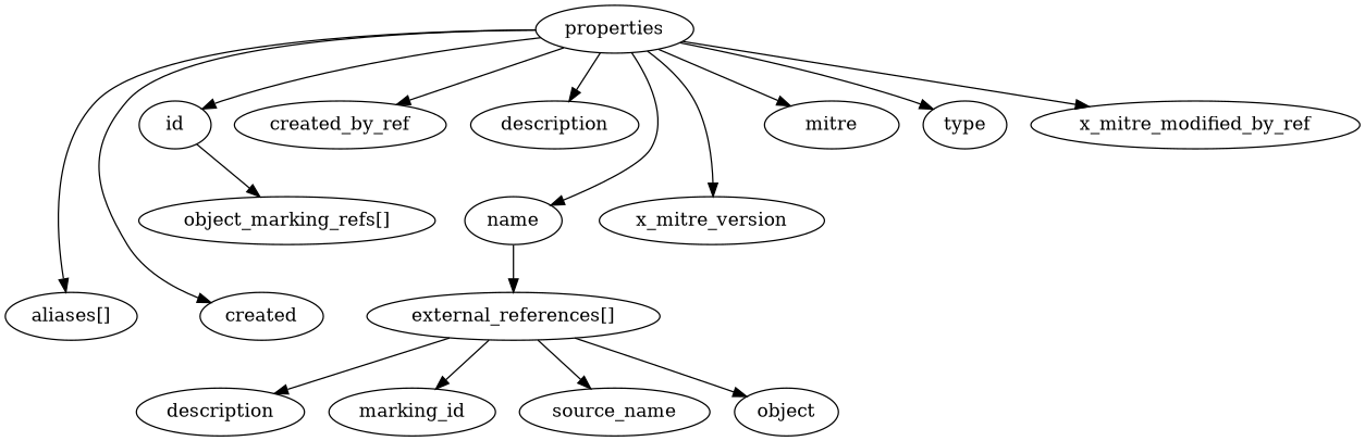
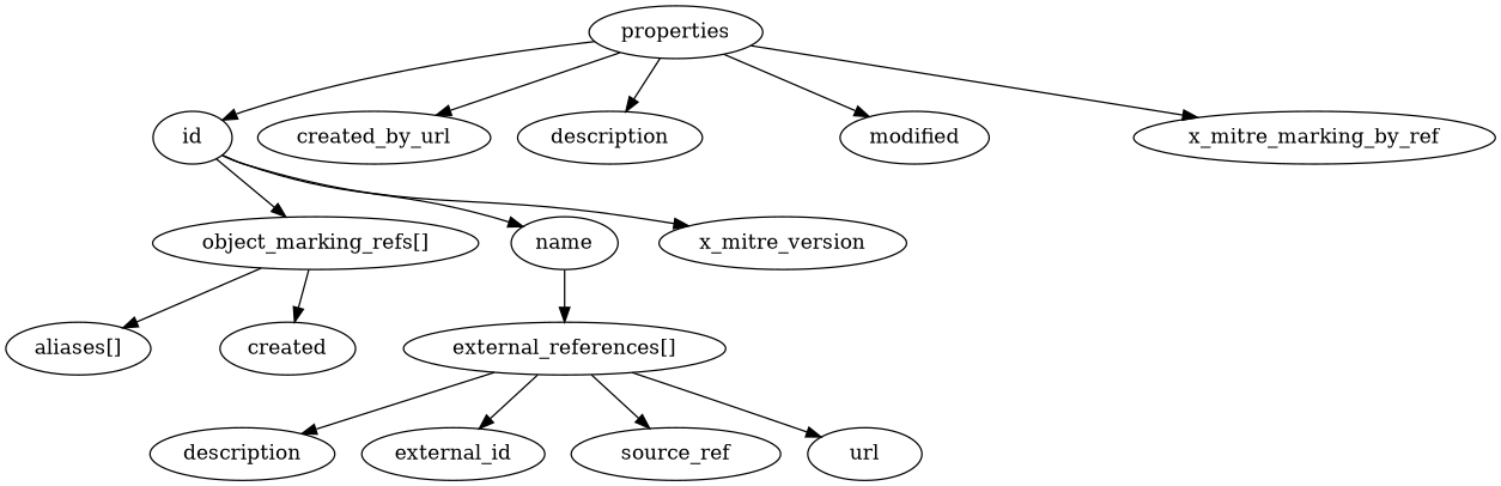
  digraph {
    rankdir=TB
    n1 [label="aliases[]"]
    n2 [label=created]
-   n3 [label=created_by_ref]
+   n3 [label=created_by_url]
    n4 [label=description]
    n5 [label="external_references[]"]
    n6 [label=description]
-   n7 [label=marking_id]
-   n8 [label=source_name]
-   n9 [label=object]
+   n7 [label=external_id]
+   n8 [label=source_ref]
+   n9 [label=url]
    n10 [label=id]
    n11 [label="object_marking_refs[]"]
-   n12 [label=mitre]
+   n12 [label=modified]
    n13 [label=name]
-   n14 [label=type]
-   n15 [label=x_mitre_modified_by_ref]
+   n15 [label=x_mitre_marking_by_ref]
    n16 [label=x_mitre_version]
    properties
    n5 -> n6
    n5 -> n7
    n5 -> n8
    n5 -> n9
    n10 -> n11
    n13 -> n5
-   properties -> n1
-   properties -> n2
+   n11 -> n1
+   n11 -> n2
    properties -> n3
    properties -> n4
    properties -> n10
    properties -> n12
-   properties -> n13
-   properties -> n14
+   n10 -> n13
    properties -> n15
-   properties -> n16
+   n10 -> n16
  }
